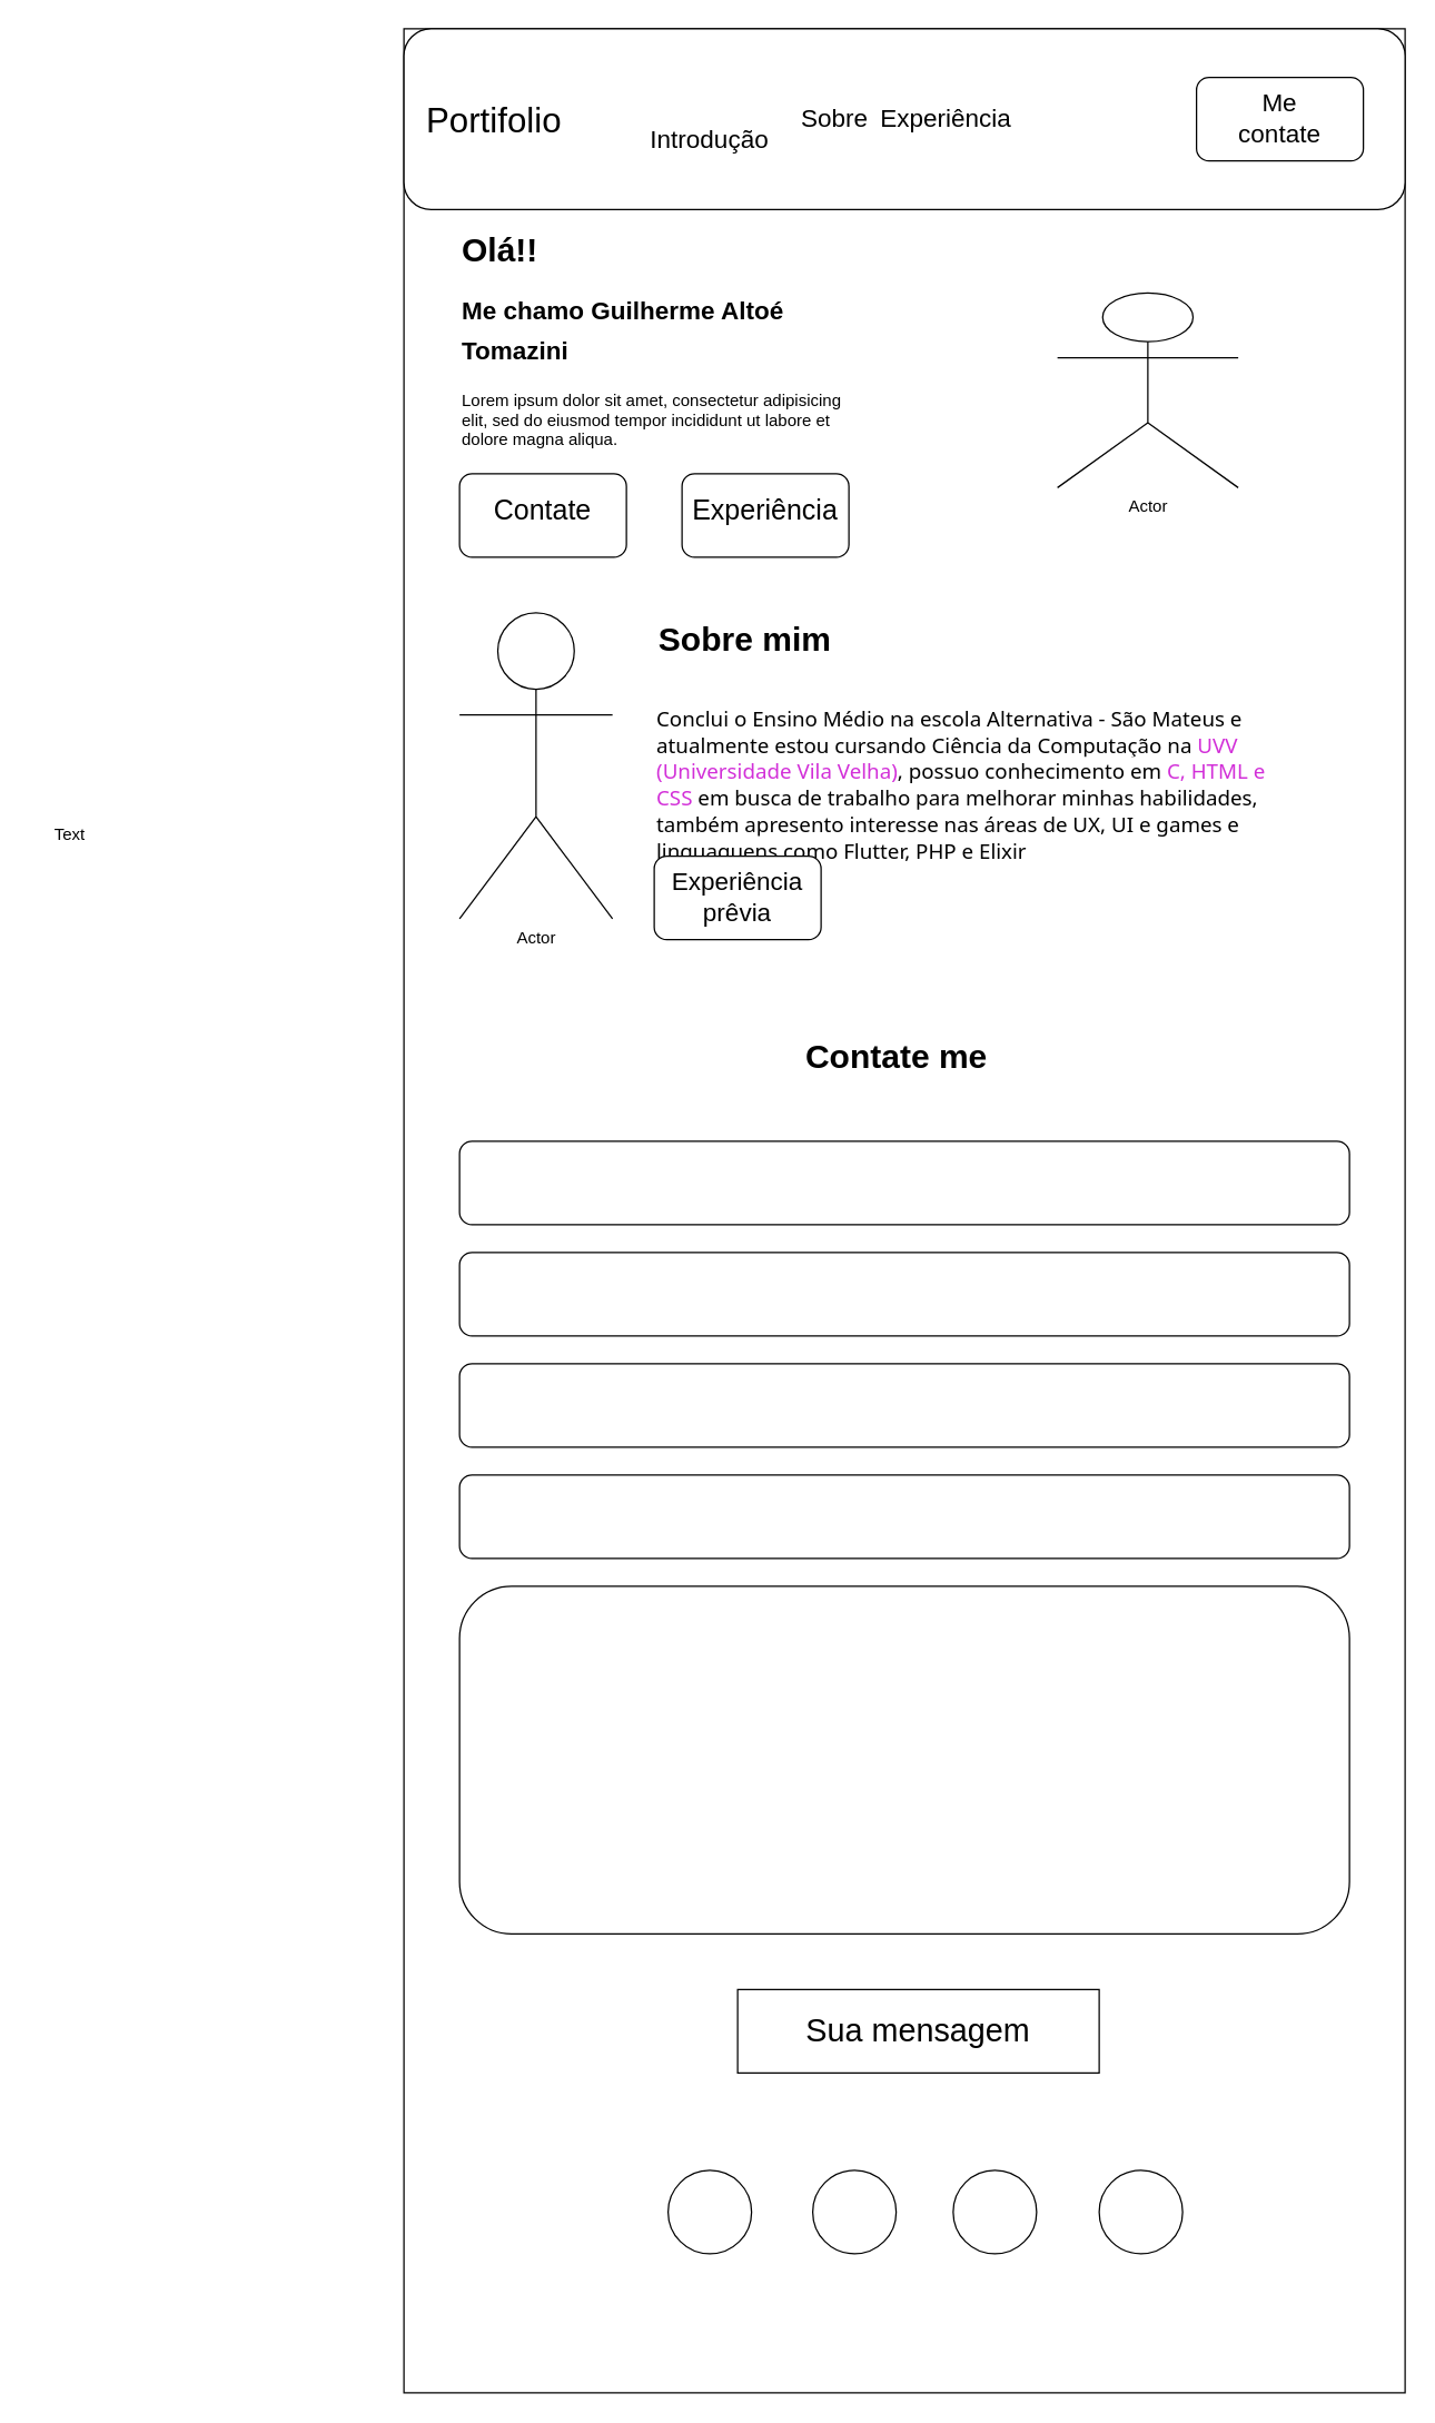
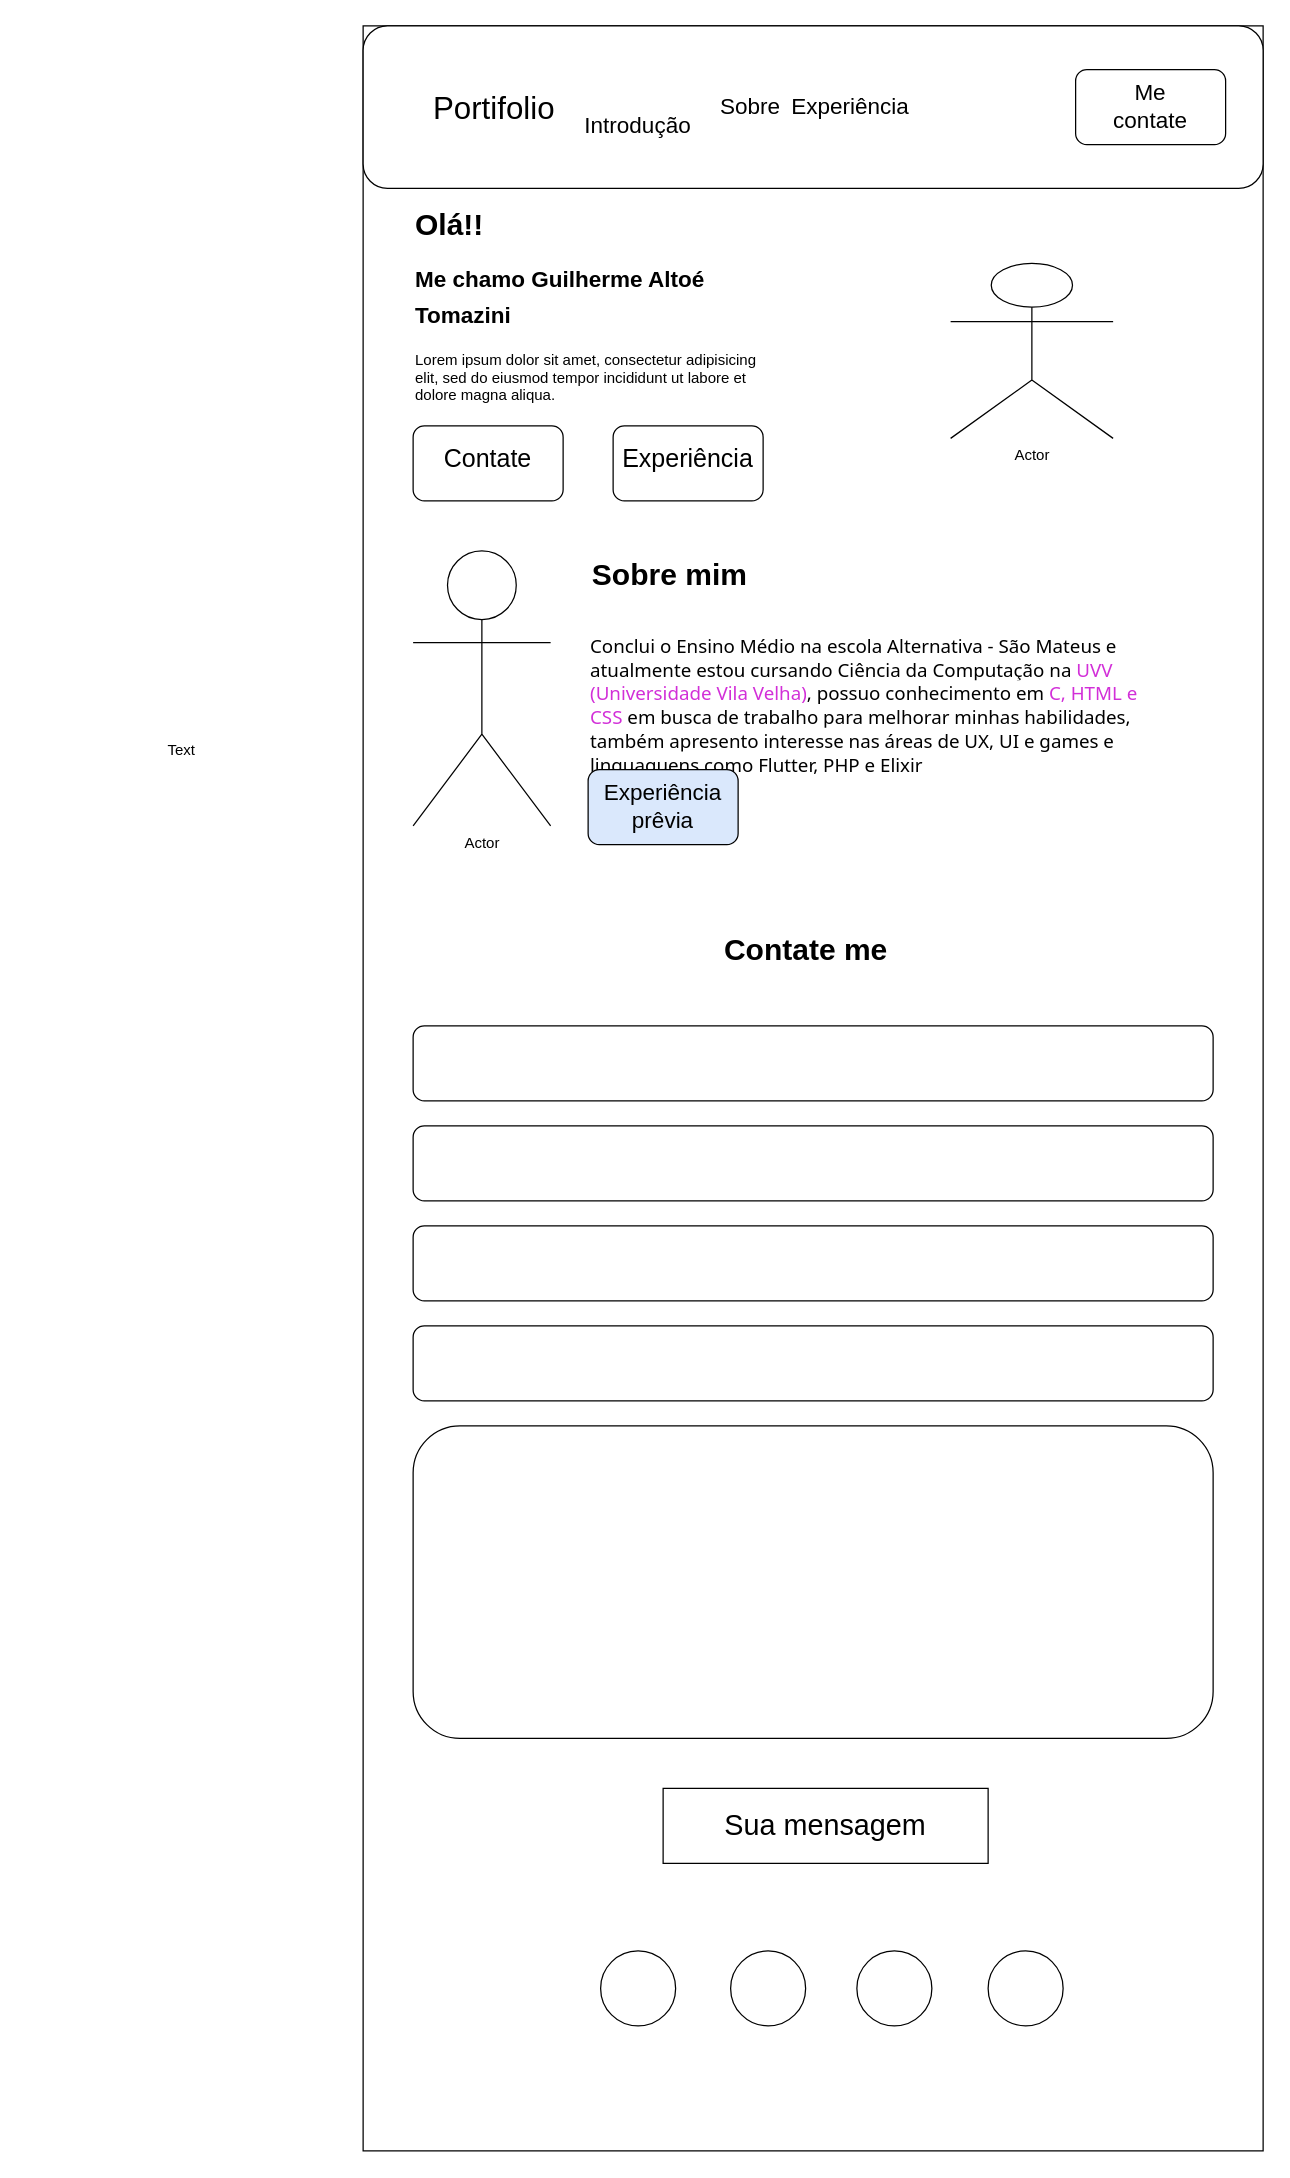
  <mxCell id="0" />
  <mxCell id="1" parent="0" />
  <mxCell id="2" value="" style="rounded=0;whiteSpace=wrap;html=1;" vertex="1" parent="1"><mxGeometry x="290" y="20" width="720" height="1700" as="geometry" /></mxCell>
  <mxCell id="3" value="" style="rounded=1;whiteSpace=wrap;html=1;" vertex="1" parent="1"><mxGeometry x="290" y="20" width="720" height="130" as="geometry" /></mxCell>
- <mxCell id="4" value="&lt;font style=&quot;font-size: 25px;&quot;&gt;Portifolio&lt;/font&gt;" style="text;html=1;align=center;verticalAlign=middle;whiteSpace=wrap;rounded=0;" vertex="1" parent="1"><mxGeometry x="300" y="25" width="110" height="120" as="geometry" /></mxCell>
+ <mxCell id="4" value="&lt;font style=&quot;font-size: 25px;&quot;&gt;Portifolio&lt;/font&gt;" style="text;html=1;align=center;verticalAlign=middle;whiteSpace=wrap;rounded=0;" vertex="1" parent="1"><mxGeometry x="340" y="25" width="110" height="120" as="geometry" /></mxCell>
  <mxCell id="5" value="&lt;font style=&quot;font-size: 18px;&quot;&gt;Introdução&lt;/font&gt;" style="text;html=1;align=center;verticalAlign=middle;whiteSpace=wrap;rounded=0;" vertex="1" parent="1"><mxGeometry x="480" y="85" width="60" height="30" as="geometry" /></mxCell>
  <mxCell id="6" value="&lt;font style=&quot;font-size: 18px;&quot;&gt;Experiência&lt;/font&gt;" style="text;html=1;align=center;verticalAlign=middle;whiteSpace=wrap;rounded=0;" vertex="1" parent="1"><mxGeometry x="650" y="70" width="60" height="30" as="geometry" /></mxCell>
  <mxCell id="7" value="&lt;font style=&quot;font-size: 18px;&quot;&gt;Sobre&lt;/font&gt;" style="text;html=1;align=center;verticalAlign=middle;whiteSpace=wrap;rounded=0;" vertex="1" parent="1"><mxGeometry x="570" y="70" width="60" height="30" as="geometry" /></mxCell>
  <mxCell id="8" value="" style="rounded=1;whiteSpace=wrap;html=1;" vertex="1" parent="1"><mxGeometry x="860" y="55" width="120" height="60" as="geometry" /></mxCell>
  <mxCell id="9" value="&lt;font style=&quot;font-size: 18px;&quot;&gt;Me contate&lt;/font&gt;" style="text;html=1;align=center;verticalAlign=middle;whiteSpace=wrap;rounded=0;" vertex="1" parent="1"><mxGeometry x="890" y="70" width="60" height="30" as="geometry" /></mxCell>
  <mxCell id="10" value="&lt;h1 style=&quot;margin-top: 0px;&quot;&gt;&lt;font style=&quot;font-size: 18px;&quot;&gt;Me chamo Guilherme Altoé Tomazini&lt;/font&gt;&lt;/h1&gt;&lt;p&gt;Lorem ipsum dolor sit amet, consectetur adipisicing elit, sed do eiusmod tempor incididunt ut labore et dolore magna aliqua.&lt;/p&gt;" style="text;html=1;whiteSpace=wrap;overflow=hidden;rounded=0;" vertex="1" parent="1"><mxGeometry x="330" y="200" width="280" height="130" as="geometry" /></mxCell>
  <mxCell id="11" value="" style="rounded=1;whiteSpace=wrap;html=1;" vertex="1" parent="1"><mxGeometry x="330" y="340" width="120" height="60" as="geometry" /></mxCell>
  <mxCell id="12" value="" style="rounded=1;whiteSpace=wrap;html=1;" vertex="1" parent="1"><mxGeometry x="490" y="340" width="120" height="60" as="geometry" /></mxCell>
  <mxCell id="13" value="Actor" style="shape=umlActor;verticalLabelPosition=bottom;verticalAlign=top;html=1;outlineConnect=0;" vertex="1" parent="1"><mxGeometry x="760" y="210" width="130" height="140" as="geometry" /></mxCell>
  <mxCell id="14" value="&lt;font style=&quot;font-size: 20px;&quot;&gt;Contate&lt;/font&gt;" style="text;html=1;align=center;verticalAlign=middle;whiteSpace=wrap;rounded=0;" vertex="1" parent="1"><mxGeometry x="360" y="350" width="60" height="30" as="geometry" /></mxCell>
  <mxCell id="15" value="&lt;font style=&quot;font-size: 20px;&quot;&gt;Experiência&lt;/font&gt;" style="text;html=1;align=center;verticalAlign=middle;whiteSpace=wrap;rounded=0;" vertex="1" parent="1"><mxGeometry x="520" y="350" width="60" height="30" as="geometry" /></mxCell>
  <mxCell id="16" value="Actor" style="shape=umlActor;verticalLabelPosition=bottom;verticalAlign=top;html=1;outlineConnect=0;" vertex="1" parent="1"><mxGeometry x="330" y="440" width="110" height="220" as="geometry" /></mxCell>
  <mxCell id="17" value="&lt;h1 style=&quot;margin-top: 0px; font-size: 15px;&quot;&gt;&lt;span style=&quot;font-family: system-ui, -apple-system, BlinkMacSystemFont, &amp;quot;Segoe UI&amp;quot;, Roboto, Oxygen, Ubuntu, Cantarell, &amp;quot;Open Sans&amp;quot;, &amp;quot;Helvetica Neue&amp;quot;, sans-serif; font-weight: 400; background-color: rgb(255, 255, 255);&quot;&gt;Conclui o Ensino Médio na escola Alternativa - São Mateus e atualmente estou cursando Ciência da Computação na&amp;nbsp;&lt;/span&gt;&lt;span style=&quot;font-family: system-ui, -apple-system, BlinkMacSystemFont, &amp;quot;Segoe UI&amp;quot;, Roboto, Oxygen, Ubuntu, Cantarell, &amp;quot;Open Sans&amp;quot;, &amp;quot;Helvetica Neue&amp;quot;, sans-serif; margin: 0px; padding: 0px; box-sizing: border-box; list-style: none; color: rgb(210, 47, 216); font-weight: 400; background-color: rgb(255, 255, 255);&quot;&gt;UVV (Universidade Vila Velha)&lt;/span&gt;&lt;span style=&quot;font-family: system-ui, -apple-system, BlinkMacSystemFont, &amp;quot;Segoe UI&amp;quot;, Roboto, Oxygen, Ubuntu, Cantarell, &amp;quot;Open Sans&amp;quot;, &amp;quot;Helvetica Neue&amp;quot;, sans-serif; font-weight: 400; background-color: rgb(255, 255, 255);&quot;&gt;, possuo conhecimento em&amp;nbsp;&lt;/span&gt;&lt;span style=&quot;font-family: system-ui, -apple-system, BlinkMacSystemFont, &amp;quot;Segoe UI&amp;quot;, Roboto, Oxygen, Ubuntu, Cantarell, &amp;quot;Open Sans&amp;quot;, &amp;quot;Helvetica Neue&amp;quot;, sans-serif; margin: 0px; padding: 0px; box-sizing: border-box; list-style: none; color: rgb(210, 47, 216); font-weight: 400; background-color: rgb(255, 255, 255);&quot;&gt;C, HTML e CSS&lt;/span&gt;&lt;span style=&quot;font-family: system-ui, -apple-system, BlinkMacSystemFont, &amp;quot;Segoe UI&amp;quot;, Roboto, Oxygen, Ubuntu, Cantarell, &amp;quot;Open Sans&amp;quot;, &amp;quot;Helvetica Neue&amp;quot;, sans-serif; font-weight: 400; background-color: rgb(255, 255, 255);&quot;&gt;&amp;nbsp;em busca de trabalho para melhorar minhas habilidades, também apresento interesse nas áreas de UX, UI e games e linguaguens como Flutter, PHP e Elixir&lt;/span&gt;&lt;br&gt;&lt;/h1&gt;" style="text;html=1;whiteSpace=wrap;overflow=hidden;rounded=0;" vertex="1" parent="1"><mxGeometry x="470" y="500" width="490" height="120" as="geometry" /></mxCell>
  <mxCell id="18" value="Olá!!" style="text;strokeColor=none;fillColor=none;html=1;fontSize=24;fontStyle=1;verticalAlign=middle;align=left;" vertex="1" parent="1"><mxGeometry x="330" y="160" width="100" height="40" as="geometry" /></mxCell>
- <mxCell id="19" value="Text" style="text;html=1;align=center;verticalAlign=middle;whiteSpace=wrap;rounded=0;" vertex="1" parent="1"><mxGeometry x="20" y="585" width="60" height="30" as="geometry" /></mxCell>
+ <mxCell id="19" value="Text" style="text;html=1;align=center;verticalAlign=middle;whiteSpace=wrap;rounded=0;" vertex="1" parent="1"><mxGeometry x="115" y="585" width="60" height="30" as="geometry" /></mxCell>
  <mxCell id="20" value="Contate me" style="text;strokeColor=none;fillColor=none;html=1;fontSize=24;fontStyle=1;verticalAlign=middle;align=center;" vertex="1" parent="1"><mxGeometry x="594" y="740" width="100" height="40" as="geometry" /></mxCell>
  <mxCell id="21" value="Sobre mim" style="text;strokeColor=none;fillColor=none;html=1;fontSize=24;fontStyle=1;verticalAlign=middle;align=center;" vertex="1" parent="1"><mxGeometry x="470" y="430" width="130" height="60" as="geometry" /></mxCell>
- <mxCell id="22" value="&lt;font style=&quot;font-size: 18px;&quot;&gt;Experiência prêvia&lt;/font&gt;" style="rounded=1;whiteSpace=wrap;html=1;" vertex="1" parent="1"><mxGeometry x="470" y="615" width="120" height="60" as="geometry" /></mxCell>
+ <mxCell id="22" value="&lt;font style=&quot;font-size: 18px;&quot;&gt;Experiência prêvia&lt;/font&gt;" style="rounded=1;whiteSpace=wrap;html=1;fillColor=#dae8fc;" vertex="1" parent="1"><mxGeometry x="470" y="615" width="120" height="60" as="geometry" /></mxCell>
  <mxCell id="23" style="edgeStyle=orthogonalEdgeStyle;rounded=0;orthogonalLoop=1;jettySize=auto;html=1;exitX=0.5;exitY=1;exitDx=0;exitDy=0;" edge="1" parent="1" source="15" target="15"><mxGeometry relative="1" as="geometry" /></mxCell>
  <mxCell id="24" value="" style="rounded=1;whiteSpace=wrap;html=1;" vertex="1" parent="1"><mxGeometry x="330" y="820" width="640" height="60" as="geometry" /></mxCell>
  <mxCell id="25" value="" style="rounded=1;whiteSpace=wrap;html=1;" vertex="1" parent="1"><mxGeometry x="330" y="900" width="640" height="60" as="geometry" /></mxCell>
  <mxCell id="26" value="" style="rounded=1;whiteSpace=wrap;html=1;" vertex="1" parent="1"><mxGeometry x="330" y="980" width="640" height="60" as="geometry" /></mxCell>
  <mxCell id="27" value="" style="rounded=1;whiteSpace=wrap;html=1;" vertex="1" parent="1"><mxGeometry x="330" y="1060" width="640" height="60" as="geometry" /></mxCell>
  <mxCell id="28" value="" style="rounded=1;whiteSpace=wrap;html=1;" vertex="1" parent="1"><mxGeometry x="330" y="1140" width="640" height="250" as="geometry" /></mxCell>
  <mxCell id="29" value="&lt;font style=&quot;font-size: 23px;&quot;&gt;Sua mensagem&lt;/font&gt;" style="whiteSpace=wrap;html=1;rounded=0;" vertex="1" parent="1"><mxGeometry x="530" y="1430" width="260" height="60" as="geometry" /></mxCell>
  <mxCell id="30" value="" style="ellipse;whiteSpace=wrap;html=1;aspect=fixed;" vertex="1" parent="1"><mxGeometry x="480" y="1560" width="60" height="60" as="geometry" /></mxCell>
  <mxCell id="31" value="" style="ellipse;whiteSpace=wrap;html=1;aspect=fixed;" vertex="1" parent="1"><mxGeometry x="584" y="1560" width="60" height="60" as="geometry" /></mxCell>
  <mxCell id="32" value="" style="ellipse;whiteSpace=wrap;html=1;aspect=fixed;" vertex="1" parent="1"><mxGeometry x="790" y="1560" width="60" height="60" as="geometry" /></mxCell>
  <mxCell id="33" value="" style="ellipse;whiteSpace=wrap;html=1;aspect=fixed;" vertex="1" parent="1"><mxGeometry x="685" y="1560" width="60" height="60" as="geometry" /></mxCell>
